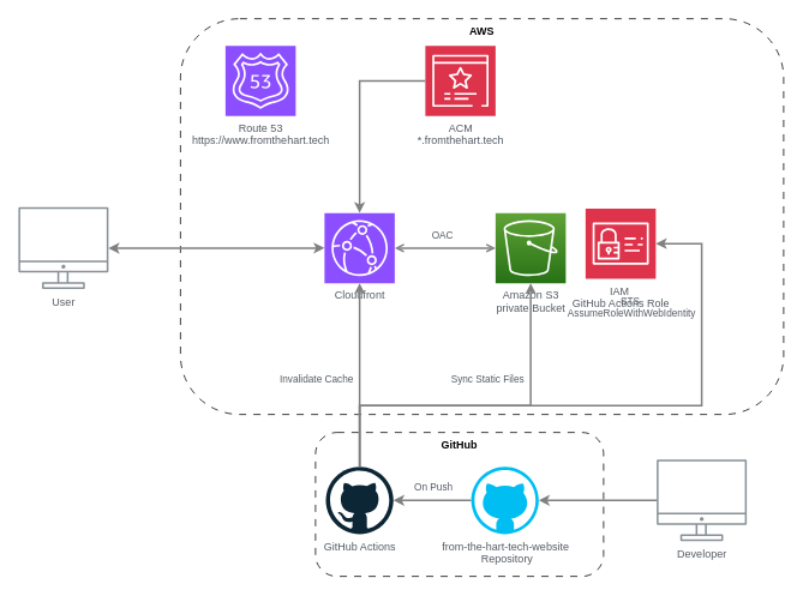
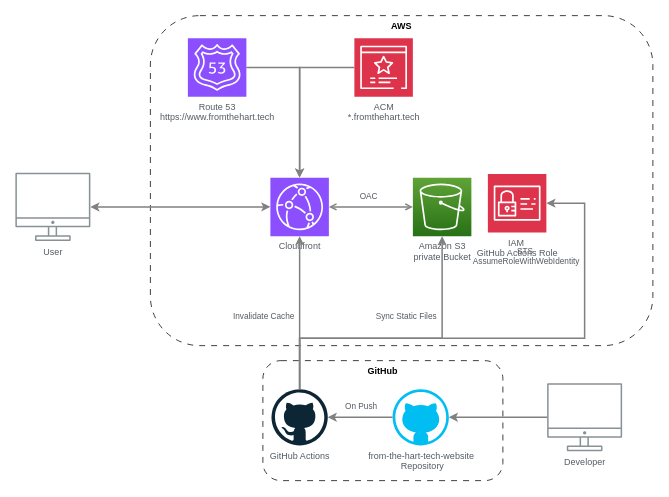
  <mxCell id="0" />
  <mxCell id="1" parent="0" />
  <mxCell id="2" value="&lt;b&gt;AWS&lt;/b&gt;" style="rounded=1;whiteSpace=wrap;html=1;dashed=1;dashPattern=8 8;verticalAlign=top;fillColor=none;" parent="1" vertex="1"><mxGeometry x="200" y="20" width="670" height="440" as="geometry" /></mxCell>
  <mxCell id="3" style="edgeStyle=orthogonalEdgeStyle;rounded=0;orthogonalLoop=1;jettySize=auto;html=1;startArrow=open;startFill=0;endArrow=open;endFill=0;strokeWidth=2;strokeColor=#808080;fontColor=#545B64;labelBackgroundColor=none;" parent="1" source="8" target="7" edge="1"><mxGeometry relative="1" as="geometry"><mxPoint x="490" y="280" as="sourcePoint" /><mxPoint x="623.001" y="280" as="targetPoint" /><Array as="points" /></mxGeometry></mxCell>
  <mxCell id="4" value="&lt;font style=&quot;color: rgb(84, 91, 100);&quot;&gt;OAC&lt;/font&gt;" style="edgeLabel;html=1;align=center;verticalAlign=middle;resizable=0;points=[];fontColor=#545B64;labelBackgroundColor=none;" parent="3" vertex="1" connectable="0"><mxGeometry x="-0.071" y="-4" relative="1" as="geometry"><mxPoint y="-19" as="offset" /></mxGeometry></mxCell>
  <mxCell id="5" value="&lt;b&gt;GitHub&lt;/b&gt;" style="rounded=1;whiteSpace=wrap;html=1;dashed=1;dashPattern=8 8;verticalAlign=top;fillColor=none;" parent="1" vertex="1"><mxGeometry x="350" y="480" width="320" height="160" as="geometry" /></mxCell>
  <mxCell id="6" value="&lt;font style=&quot;color: rgb(84, 91, 100);&quot;&gt;User&lt;/font&gt;" style="outlineConnect=0;gradientColor=none;fontColor=#545B64;strokeColor=none;fillColor=#879196;dashed=0;verticalLabelPosition=bottom;verticalAlign=top;align=center;html=1;fontSize=12;fontStyle=0;aspect=fixed;shape=mxgraph.aws4.illustration_desktop;pointerEvents=1;labelBackgroundColor=none;" parent="1" vertex="1"><mxGeometry x="20" y="229.5" width="100" height="91" as="geometry" /></mxCell>
  <mxCell id="7" value="&lt;font style=&quot;color: rgb(84, 91, 100);&quot;&gt;Amazon S3&lt;/font&gt;&lt;div&gt;&lt;font style=&quot;color: rgb(84, 91, 100);&quot;&gt;private Bucket&lt;/font&gt;&lt;/div&gt;" style="outlineConnect=0;fontColor=#545B64;gradientColor=#60A337;gradientDirection=north;fillColor=#277116;strokeColor=#ffffff;dashed=0;verticalLabelPosition=bottom;verticalAlign=top;align=center;html=1;fontSize=12;fontStyle=0;aspect=fixed;shape=mxgraph.aws4.resourceIcon;resIcon=mxgraph.aws4.s3;labelBackgroundColor=none;" parent="1" vertex="1"><mxGeometry x="550" y="236" width="78" height="78" as="geometry" /></mxCell>
  <mxCell id="8" value="&lt;font style=&quot;color: rgb(84, 91, 100);&quot;&gt;Cloudfront&lt;/font&gt;" style="sketch=0;points=[[0,0,0],[0.25,0,0],[0.5,0,0],[0.75,0,0],[1,0,0],[0,1,0],[0.25,1,0],[0.5,1,0],[0.75,1,0],[1,1,0],[0,0.25,0],[0,0.5,0],[0,0.75,0],[1,0.25,0],[1,0.5,0],[1,0.75,0]];outlineConnect=0;fontColor=#545B64;fillColor=#8C4FFF;strokeColor=#ffffff;dashed=0;verticalLabelPosition=bottom;verticalAlign=top;align=center;html=1;fontSize=12;fontStyle=0;aspect=fixed;shape=mxgraph.aws4.resourceIcon;resIcon=mxgraph.aws4.cloudfront;labelBackgroundColor=none;" parent="1" vertex="1"><mxGeometry x="360" y="236" width="78" height="78" as="geometry" /></mxCell>
  <mxCell id="9" value="&lt;font style=&quot;color: rgb(84, 91, 100);&quot;&gt;GitHub Actions&lt;/font&gt;" style="dashed=0;outlineConnect=0;html=1;align=center;labelPosition=center;verticalLabelPosition=bottom;verticalAlign=top;shape=mxgraph.weblogos.github;labelBackgroundColor=none;fontColor=#545B64;" parent="1" vertex="1"><mxGeometry x="361.5" y="518" width="75" height="75" as="geometry" /></mxCell>
+ <mxCell id="10" style="edgeStyle=orthogonalEdgeStyle;rounded=0;orthogonalLoop=1;jettySize=auto;html=1;exitX=1;exitY=0.5;exitDx=0;exitDy=0;exitPerimeter=0;strokeWidth=2;strokeColor=#808080;" parent="1" source="11" target="8" edge="1"><mxGeometry relative="1" as="geometry" /></mxCell>
  <mxCell id="11" value="&lt;font style=&quot;color: rgb(84, 91, 100);&quot;&gt;Route 53&lt;/font&gt;&lt;div&gt;&lt;font style=&quot;color: rgb(84, 91, 100);&quot;&gt;https://www.fromthehart.tech&lt;/font&gt;&lt;/div&gt;" style="sketch=0;points=[[0,0,0],[0.25,0,0],[0.5,0,0],[0.75,0,0],[1,0,0],[0,1,0],[0.25,1,0],[0.5,1,0],[0.75,1,0],[1,1,0],[0,0.25,0],[0,0.5,0],[0,0.75,0],[1,0.25,0],[1,0.5,0],[1,0.75,0]];outlineConnect=0;fontColor=#545B64;fillColor=#8C4FFF;strokeColor=#ffffff;dashed=0;verticalLabelPosition=bottom;verticalAlign=top;align=center;html=1;fontSize=12;fontStyle=0;aspect=fixed;shape=mxgraph.aws4.resourceIcon;resIcon=mxgraph.aws4.route_53;labelBackgroundColor=none;" parent="1" vertex="1"><mxGeometry x="250" y="50" width="78" height="78" as="geometry" /></mxCell>
  <mxCell id="12" value="&lt;font style=&quot;color: rgb(84, 91, 100);&quot;&gt;ACM&lt;/font&gt;&lt;div&gt;&lt;font style=&quot;color: rgb(84, 91, 100);&quot;&gt;*.fromthehart.tech&lt;/font&gt;&lt;/div&gt;" style="sketch=0;points=[[0,0,0],[0.25,0,0],[0.5,0,0],[0.75,0,0],[1,0,0],[0,1,0],[0.25,1,0],[0.5,1,0],[0.75,1,0],[1,1,0],[0,0.25,0],[0,0.5,0],[0,0.75,0],[1,0.25,0],[1,0.5,0],[1,0.75,0]];outlineConnect=0;fontColor=#545B64;fillColor=#DD344C;strokeColor=#ffffff;dashed=0;verticalLabelPosition=bottom;verticalAlign=top;align=center;html=1;fontSize=12;fontStyle=0;aspect=fixed;shape=mxgraph.aws4.resourceIcon;resIcon=mxgraph.aws4.certificate_manager_3;labelBackgroundColor=none;" parent="1" vertex="1"><mxGeometry x="472" y="50" width="78" height="78" as="geometry" /></mxCell>
  <mxCell id="13" style="edgeStyle=orthogonalEdgeStyle;rounded=0;orthogonalLoop=1;jettySize=auto;html=1;entryX=0.5;entryY=0;entryDx=0;entryDy=0;entryPerimeter=0;exitX=0;exitY=0.5;exitDx=0;exitDy=0;exitPerimeter=0;strokeColor=#808080;strokeWidth=2;" parent="1" source="12" target="8" edge="1"><mxGeometry relative="1" as="geometry" /></mxCell>
  <mxCell id="14" style="edgeStyle=orthogonalEdgeStyle;rounded=0;orthogonalLoop=1;jettySize=auto;html=1;strokeWidth=2;strokeColor=#808080;" parent="1" source="16" target="9" edge="1"><mxGeometry relative="1" as="geometry" /></mxCell>
  <mxCell id="15" value="&lt;font style=&quot;&quot;&gt;On Push&lt;/font&gt;" style="edgeLabel;html=1;align=center;verticalAlign=middle;resizable=0;points=[];labelBackgroundColor=none;fontColor=#545B64;" parent="14" vertex="1" connectable="0"><mxGeometry x="-0.013" y="3" relative="1" as="geometry"><mxPoint y="-18" as="offset" /></mxGeometry></mxCell>
  <mxCell id="16" value="&lt;font style=&quot;color: rgb(84, 91, 100);&quot;&gt;from-the-hart-tech-website&lt;/font&gt;&lt;div&gt;&lt;font style=&quot;color: rgb(84, 91, 100);&quot;&gt;&amp;nbsp;Repository&lt;/font&gt;&lt;/div&gt;" style="verticalLabelPosition=bottom;html=1;verticalAlign=top;align=center;strokeColor=none;fillColor=#00BEF2;shape=mxgraph.azure.github_code;pointerEvents=1;labelBackgroundColor=none;fontColor=#545B64;" parent="1" vertex="1"><mxGeometry x="523" y="518" width="75" height="75" as="geometry" /></mxCell>
  <mxCell id="17" value="&lt;font style=&quot;color: rgb(84, 91, 100);&quot;&gt;Developer&lt;/font&gt;" style="outlineConnect=0;gradientColor=none;fontColor=#545B64;strokeColor=none;fillColor=#879196;dashed=0;verticalLabelPosition=bottom;verticalAlign=top;align=center;html=1;fontSize=12;fontStyle=0;aspect=fixed;shape=mxgraph.aws4.illustration_desktop;pointerEvents=1;labelBackgroundColor=none;" parent="1" vertex="1"><mxGeometry x="729" y="510" width="100" height="91" as="geometry" /></mxCell>
  <mxCell id="18" style="edgeStyle=orthogonalEdgeStyle;rounded=0;orthogonalLoop=1;jettySize=auto;html=1;entryX=1;entryY=0.5;entryDx=0;entryDy=0;entryPerimeter=0;strokeColor=#808080;strokeWidth=2;" parent="1" source="17" target="16" edge="1"><mxGeometry relative="1" as="geometry" /></mxCell>
  <mxCell id="19" value="&lt;font style=&quot;color: rgb(84, 91, 100);&quot;&gt;IAM&amp;nbsp;&lt;/font&gt;&lt;div&gt;&lt;font style=&quot;color: rgb(84, 91, 100);&quot;&gt;GitHub Actions Role&lt;/font&gt;&lt;/div&gt;" style="sketch=0;points=[[0,0,0],[0.25,0,0],[0.5,0,0],[0.75,0,0],[1,0,0],[0,1,0],[0.25,1,0],[0.5,1,0],[0.75,1,0],[1,1,0],[0,0.25,0],[0,0.5,0],[0,0.75,0],[1,0.25,0],[1,0.5,0],[1,0.75,0]];outlineConnect=0;fontColor=#545B64;fillColor=#DD344C;strokeColor=#ffffff;dashed=0;verticalLabelPosition=bottom;verticalAlign=top;align=center;html=1;fontSize=12;fontStyle=0;aspect=fixed;shape=mxgraph.aws4.resourceIcon;resIcon=mxgraph.aws4.identity_and_access_management;" parent="1" vertex="1"><mxGeometry x="650" y="231" width="78" height="78" as="geometry" /></mxCell>
  <mxCell id="20" style="edgeStyle=orthogonalEdgeStyle;rounded=0;orthogonalLoop=1;jettySize=auto;html=1;entryX=0.5;entryY=1;entryDx=0;entryDy=0;entryPerimeter=0;strokeColor=#808080;strokeWidth=2;" parent="1" source="9" target="8" edge="1"><mxGeometry relative="1" as="geometry" /></mxCell>
  <mxCell id="21" value="&lt;font style=&quot;color: rgb(84, 91, 100);&quot;&gt;Invalidate Cache&lt;/font&gt;" style="edgeLabel;html=1;align=center;verticalAlign=middle;resizable=0;points=[];fontColor=#545B64;labelBackgroundColor=none;" parent="20" vertex="1" connectable="0"><mxGeometry x="-0.039" y="2" relative="1" as="geometry"><mxPoint x="-47" as="offset" /></mxGeometry></mxCell>
  <mxCell id="22" style="edgeStyle=orthogonalEdgeStyle;rounded=0;orthogonalLoop=1;jettySize=auto;html=1;strokeColor=#808080;strokeWidth=2;" parent="1" source="9" target="7" edge="1"><mxGeometry relative="1" as="geometry"><Array as="points"><mxPoint x="399" y="450" /><mxPoint x="589" y="450" /></Array></mxGeometry></mxCell>
  <mxCell id="23" value="&lt;font style=&quot;color: rgb(84, 91, 100);&quot;&gt;Sync Static Files&lt;/font&gt;" style="edgeLabel;html=1;align=center;verticalAlign=middle;resizable=0;points=[];labelBackgroundColor=none;fontColor=#545B64;" parent="22" vertex="1" connectable="0"><mxGeometry x="0.492" y="1" relative="1" as="geometry"><mxPoint x="-48" y="6" as="offset" /></mxGeometry></mxCell>
  <mxCell id="24" style="edgeStyle=orthogonalEdgeStyle;rounded=0;orthogonalLoop=1;jettySize=auto;html=1;strokeColor=#808080;strokeWidth=2;" parent="1" source="9" target="19" edge="1"><mxGeometry relative="1" as="geometry"><Array as="points"><mxPoint x="399" y="450" /><mxPoint x="779" y="450" /></Array></mxGeometry></mxCell>
  <mxCell id="25" value="&lt;font style=&quot;color: rgb(84, 91, 100);&quot;&gt;STS&amp;nbsp;&lt;/font&gt;&lt;div&gt;&lt;font style=&quot;color: rgb(84, 91, 100);&quot;&gt;AssumeRoleWithWebIdentity&lt;/font&gt;&lt;/div&gt;" style="edgeLabel;html=1;align=center;verticalAlign=middle;resizable=0;points=[];labelBackgroundColor=none;fontColor=#545B64;" parent="24" vertex="1" connectable="0"><mxGeometry x="0.644" y="1" relative="1" as="geometry"><mxPoint x="-78" as="offset" /></mxGeometry></mxCell>
  <mxCell id="26" style="edgeStyle=orthogonalEdgeStyle;rounded=0;orthogonalLoop=1;jettySize=auto;html=1;entryX=0;entryY=0.5;entryDx=0;entryDy=0;entryPerimeter=0;startArrow=classic;startFill=1;strokeColor=#808080;strokeWidth=2;" parent="1" source="6" target="8" edge="1"><mxGeometry relative="1" as="geometry" /></mxCell>
